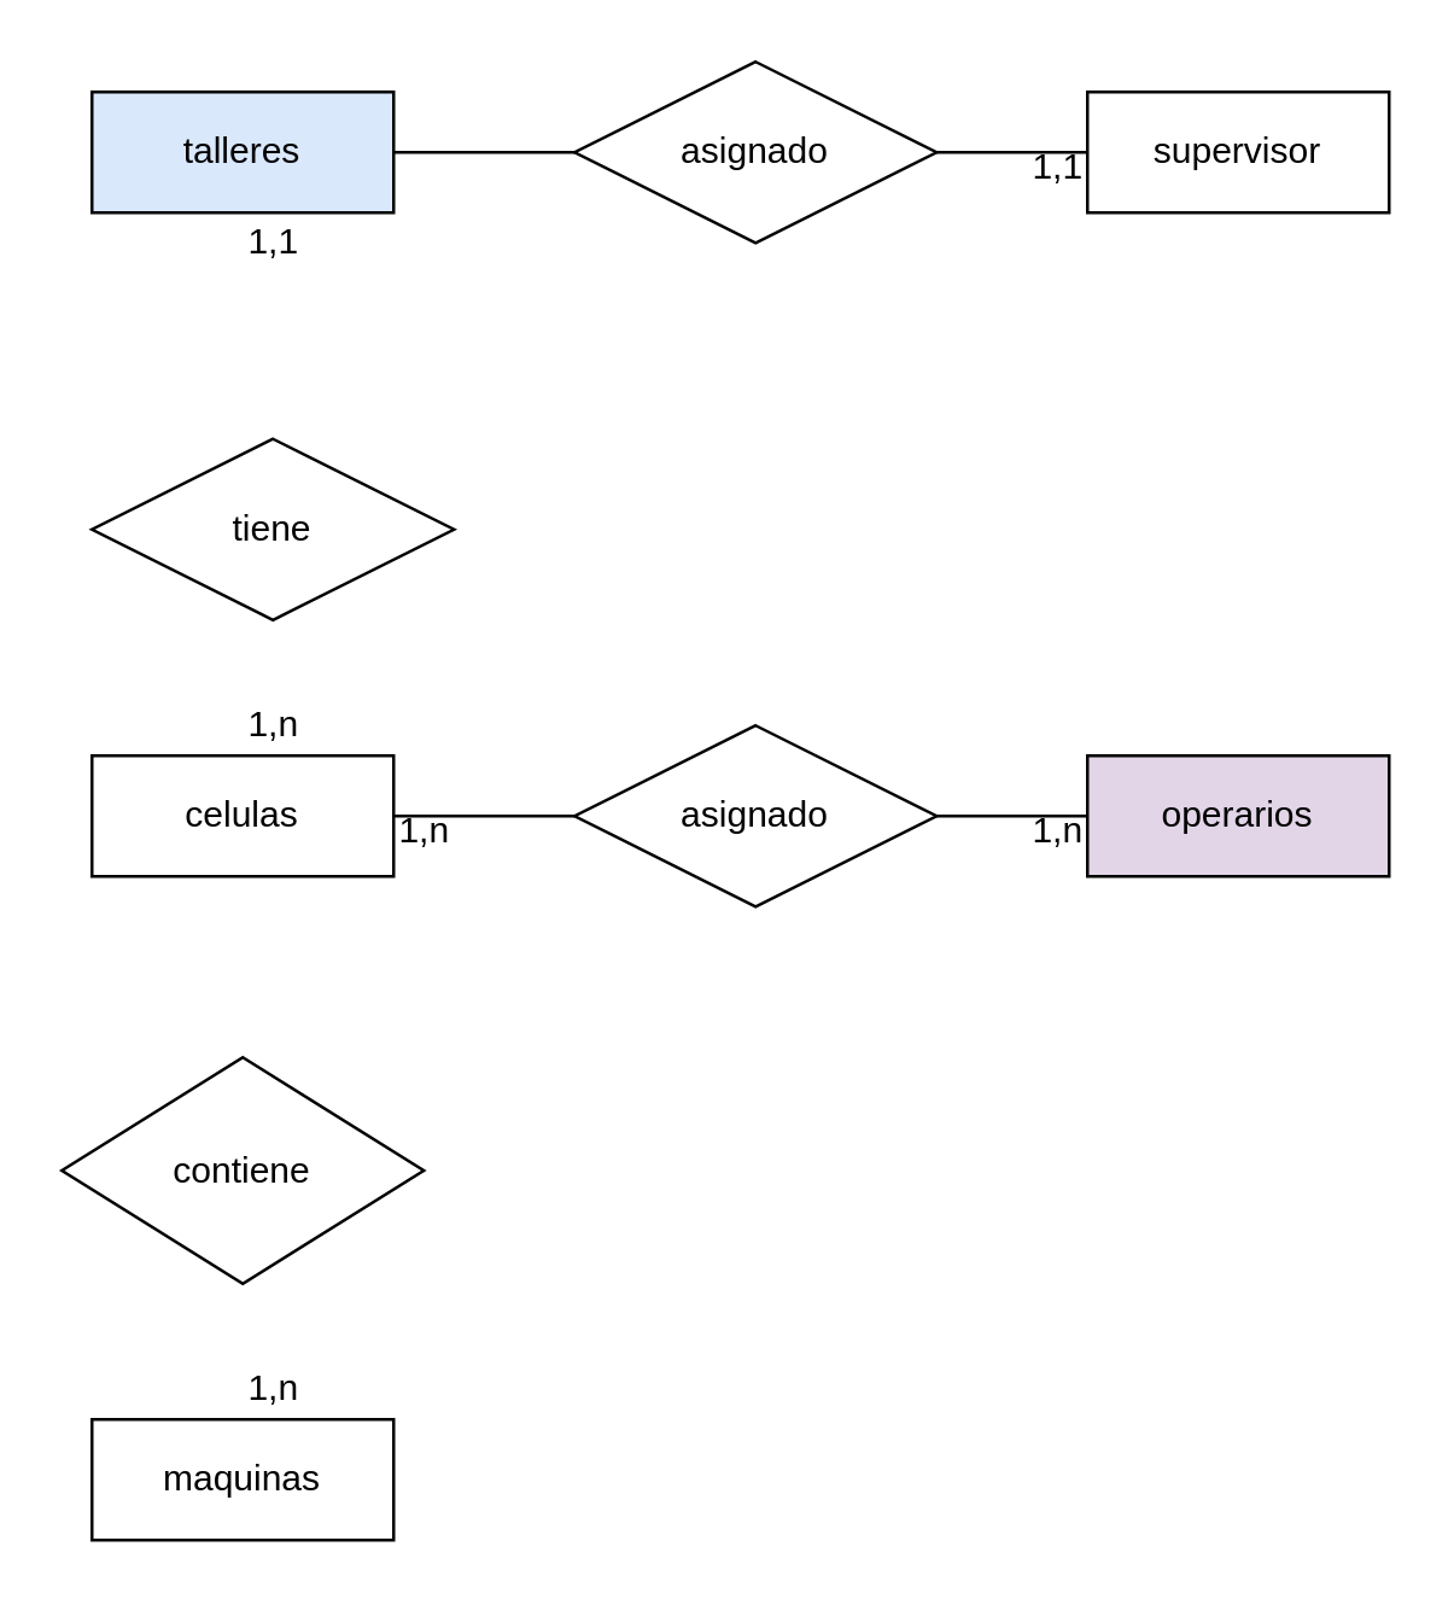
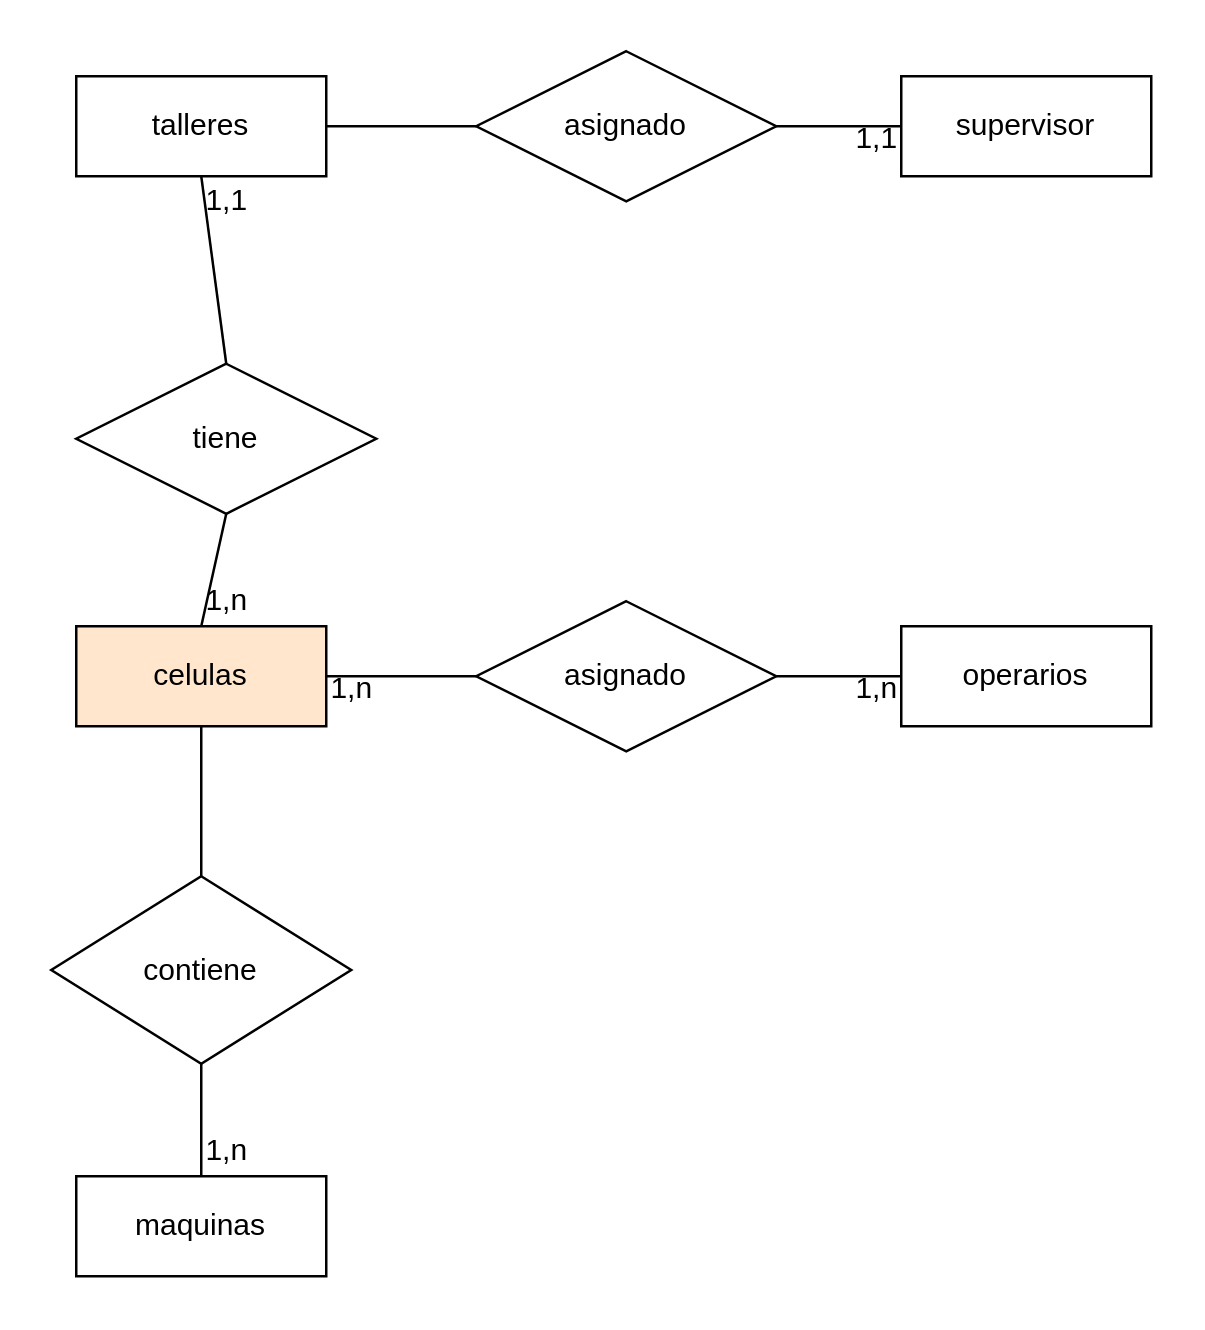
  <mxCell id="0" />
  <mxCell id="1" parent="0" />
- <mxCell id="2" value="talleres" style="whiteSpace=wrap;html=1;align=center;fillColor=#dae8fc;" parent="1" vertex="1"><mxGeometry x="30" y="30" width="100" height="40" as="geometry" /></mxCell>
+ <mxCell id="2" value="talleres" style="whiteSpace=wrap;html=1;align=center;" parent="1" vertex="1"><mxGeometry x="30" y="30" width="100" height="40" as="geometry" /></mxCell>
  <mxCell id="3" value="tiene" style="shape=rhombus;perimeter=rhombusPerimeter;whiteSpace=wrap;html=1;align=center;" parent="1" vertex="1"><mxGeometry x="30" y="145" width="120" height="60" as="geometry" /></mxCell>
- <mxCell id="4" value="celulas" style="whiteSpace=wrap;html=1;align=center;" parent="1" vertex="1"><mxGeometry x="30" y="250" width="100" height="40" as="geometry" /></mxCell>
+ <mxCell id="4" value="celulas" style="whiteSpace=wrap;html=1;align=center;fillColor=#ffe6cc;" parent="1" vertex="1"><mxGeometry x="30" y="250" width="100" height="40" as="geometry" /></mxCell>
  <mxCell id="5" value="maquinas" style="whiteSpace=wrap;html=1;align=center;" parent="1" vertex="1"><mxGeometry x="30" y="470" width="100" height="40" as="geometry" /></mxCell>
- <mxCell id="6" value="operarios" style="whiteSpace=wrap;html=1;align=center;fillColor=#e1d5e7;" parent="1" vertex="1"><mxGeometry x="360" y="250" width="100" height="40" as="geometry" /></mxCell>
+ <mxCell id="6" value="operarios" style="whiteSpace=wrap;html=1;align=center;" parent="1" vertex="1"><mxGeometry x="360" y="250" width="100" height="40" as="geometry" /></mxCell>
  <mxCell id="7" value="asignado" style="shape=rhombus;perimeter=rhombusPerimeter;whiteSpace=wrap;html=1;align=center;" parent="1" vertex="1"><mxGeometry x="190" y="240" width="120" height="60" as="geometry" /></mxCell>
  <mxCell id="8" value="contiene" style="shape=rhombus;perimeter=rhombusPerimeter;whiteSpace=wrap;html=1;align=center;" parent="1" vertex="1"><mxGeometry x="20" y="350" width="120" height="75" as="geometry" /></mxCell>
+ <mxCell id="9" value="" style="endArrow=none;html=1;rounded=0;exitX=0.5;exitY=1;exitDx=0;exitDy=0;entryX=0.5;entryY=0;entryDx=0;entryDy=0;" parent="1" source="2" target="3" edge="1"><mxGeometry relative="1" as="geometry"><mxPoint x="250" y="260" as="sourcePoint" /><mxPoint x="410" y="260" as="targetPoint" /></mxGeometry></mxCell>
+ <mxCell id="10" value="" style="endArrow=none;html=1;rounded=0;exitX=0.5;exitY=1;exitDx=0;exitDy=0;entryX=0.5;entryY=0;entryDx=0;entryDy=0;" parent="1" source="3" target="4" edge="1"><mxGeometry relative="1" as="geometry"><mxPoint x="250" y="260" as="sourcePoint" /><mxPoint x="410" y="260" as="targetPoint" /></mxGeometry></mxCell>
  <mxCell id="11" value="supervisor" style="whiteSpace=wrap;html=1;align=center;" parent="1" vertex="1"><mxGeometry x="360" y="30" width="100" height="40" as="geometry" /></mxCell>
  <mxCell id="12" value="asignado" style="shape=rhombus;perimeter=rhombusPerimeter;whiteSpace=wrap;html=1;align=center;" parent="1" vertex="1"><mxGeometry x="190" y="20" width="120" height="60" as="geometry" /></mxCell>
+ <mxCell id="13" value="" style="endArrow=none;html=1;rounded=0;exitX=0.5;exitY=1;exitDx=0;exitDy=0;entryX=0.5;entryY=0;entryDx=0;entryDy=0;" parent="1" source="4" target="8" edge="1"><mxGeometry relative="1" as="geometry"><mxPoint x="250" y="260" as="sourcePoint" /><mxPoint x="410" y="260" as="targetPoint" /></mxGeometry></mxCell>
+ <mxCell id="14" value="" style="endArrow=none;html=1;rounded=0;exitX=0.5;exitY=1;exitDx=0;exitDy=0;entryX=0.5;entryY=0;entryDx=0;entryDy=0;" parent="1" source="8" target="5" edge="1"><mxGeometry relative="1" as="geometry"><mxPoint x="80" y="420" as="sourcePoint" /><mxPoint x="410" y="260" as="targetPoint" /></mxGeometry></mxCell>
  <mxCell id="15" value="" style="endArrow=none;html=1;rounded=0;exitX=1;exitY=0.5;exitDx=0;exitDy=0;entryX=0;entryY=0.5;entryDx=0;entryDy=0;" parent="1" source="4" target="7" edge="1"><mxGeometry relative="1" as="geometry"><mxPoint x="250" y="260" as="sourcePoint" /><mxPoint x="410" y="260" as="targetPoint" /></mxGeometry></mxCell>
  <mxCell id="16" value="" style="endArrow=none;html=1;rounded=0;exitX=1;exitY=0.5;exitDx=0;exitDy=0;entryX=0;entryY=0.5;entryDx=0;entryDy=0;" parent="1" source="7" target="6" edge="1"><mxGeometry relative="1" as="geometry"><mxPoint x="250" y="260" as="sourcePoint" /><mxPoint x="410" y="260" as="targetPoint" /></mxGeometry></mxCell>
  <mxCell id="17" value="" style="endArrow=none;html=1;rounded=0;exitX=1;exitY=0.5;exitDx=0;exitDy=0;entryX=0;entryY=0.5;entryDx=0;entryDy=0;" parent="1" source="2" target="12" edge="1"><mxGeometry relative="1" as="geometry"><mxPoint x="250" y="260" as="sourcePoint" /><mxPoint x="410" y="260" as="targetPoint" /></mxGeometry></mxCell>
  <mxCell id="18" value="" style="endArrow=none;html=1;rounded=0;exitX=1;exitY=0.5;exitDx=0;exitDy=0;entryX=0;entryY=0.5;entryDx=0;entryDy=0;" parent="1" source="12" target="11" edge="1"><mxGeometry relative="1" as="geometry"><mxPoint x="250" y="260" as="sourcePoint" /><mxPoint x="350" y="50" as="targetPoint" /></mxGeometry></mxCell>
  <mxCell id="19" value="1,n" style="text;html=1;align=center;verticalAlign=middle;resizable=0;points=[];autosize=1;strokeColor=none;fillColor=none;" vertex="1" parent="1"><mxGeometry x="70" y="225" width="40" height="30" as="geometry" /></mxCell>
  <mxCell id="20" value="1,1" style="text;html=1;align=center;verticalAlign=middle;resizable=0;points=[];autosize=1;strokeColor=none;fillColor=none;" vertex="1" parent="1"><mxGeometry x="70" y="65" width="40" height="30" as="geometry" /></mxCell>
  <mxCell id="21" value="1,n" style="text;html=1;align=center;verticalAlign=middle;resizable=0;points=[];autosize=1;strokeColor=none;fillColor=none;" vertex="1" parent="1"><mxGeometry x="70" y="445" width="40" height="30" as="geometry" /></mxCell>
  <mxCell id="22" value="1,n" style="text;html=1;align=center;verticalAlign=middle;resizable=0;points=[];autosize=1;strokeColor=none;fillColor=none;" vertex="1" parent="1"><mxGeometry x="330" y="260" width="40" height="30" as="geometry" /></mxCell>
  <mxCell id="23" value="1,n" style="text;html=1;align=center;verticalAlign=middle;resizable=0;points=[];autosize=1;strokeColor=none;fillColor=none;" vertex="1" parent="1"><mxGeometry x="120" y="260" width="40" height="30" as="geometry" /></mxCell>
  <mxCell id="24" value="1,1" style="text;html=1;align=center;verticalAlign=middle;resizable=0;points=[];autosize=1;strokeColor=none;fillColor=none;" vertex="1" parent="1"><mxGeometry x="330" y="40" width="40" height="30" as="geometry" /></mxCell>
